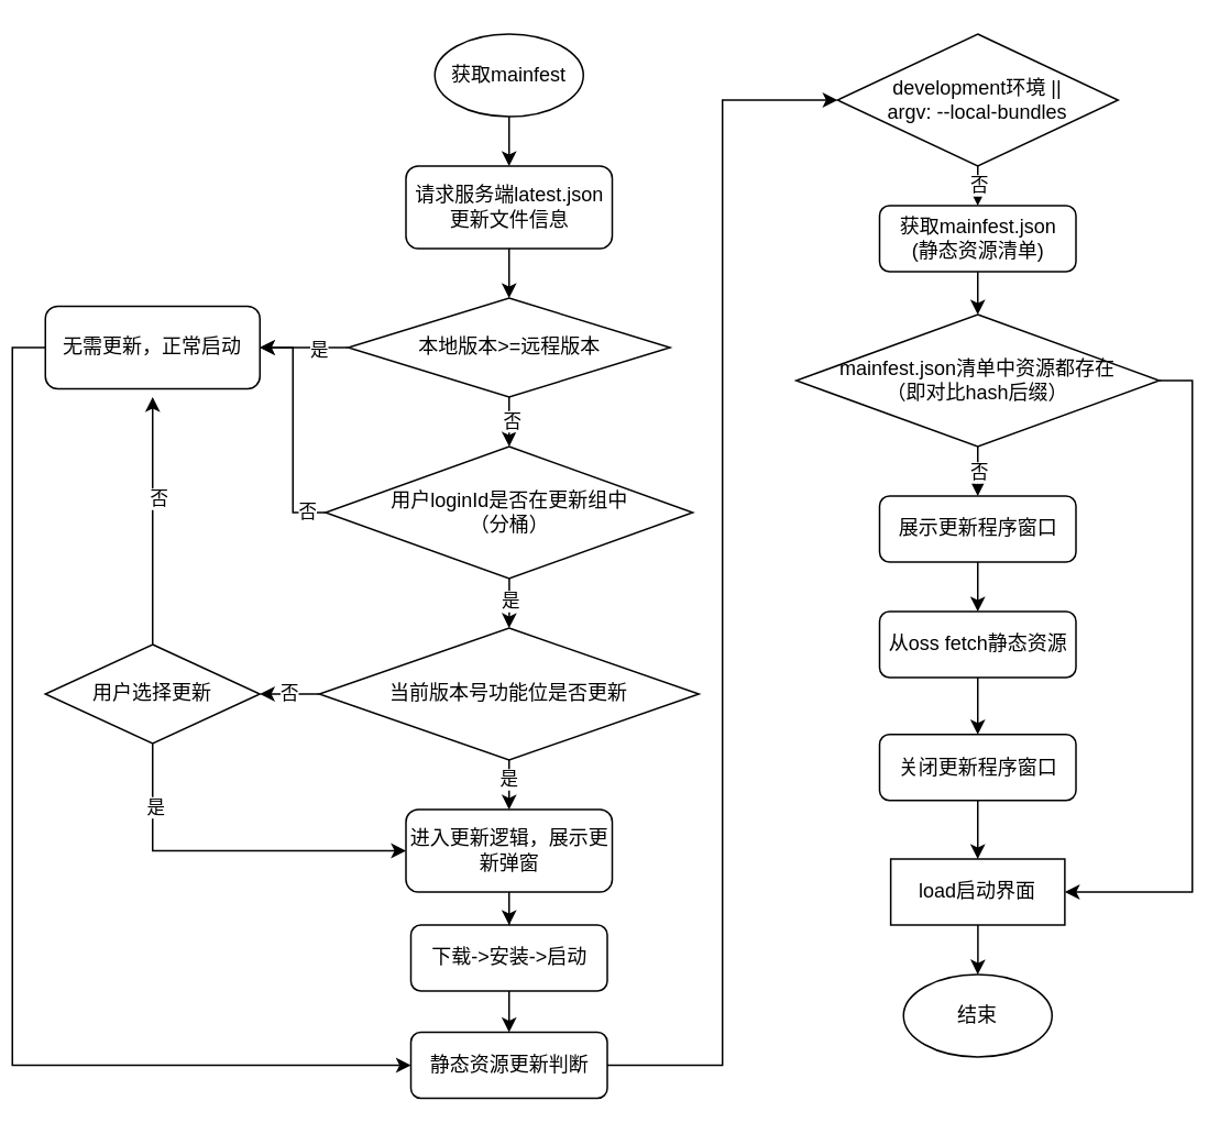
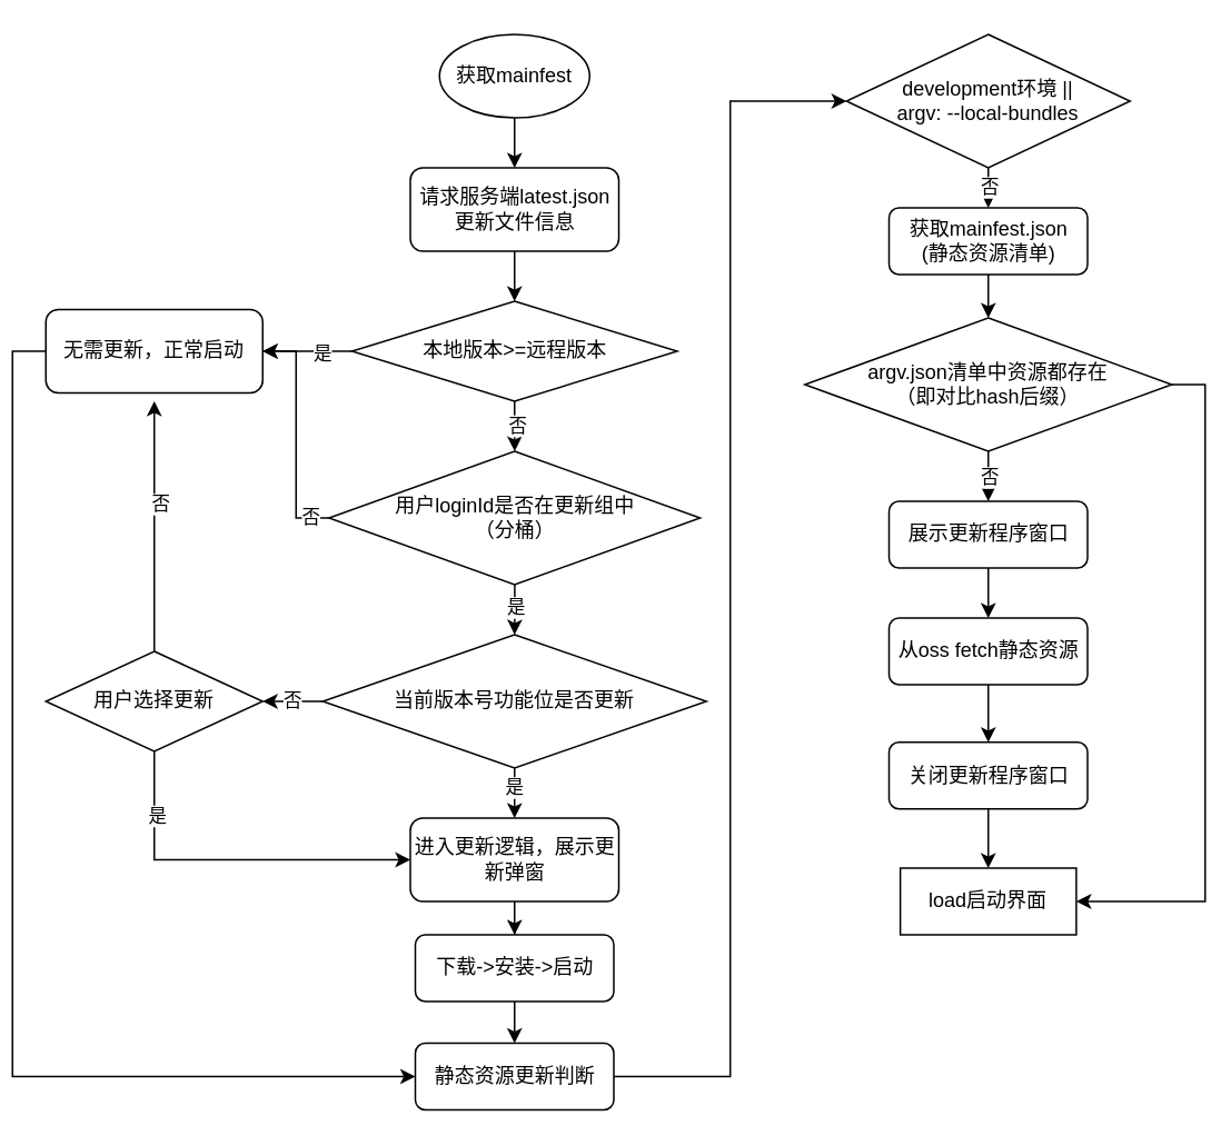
  <mxCell id="0" />
  <mxCell id="1" parent="0" />
  <mxCell id="2" style="edgeStyle=orthogonalEdgeStyle;rounded=0;orthogonalLoop=1;jettySize=auto;html=1;exitX=0.5;exitY=1;exitDx=0;exitDy=0;entryX=0.5;entryY=0;entryDx=0;entryDy=0;" edge="1" parent="1" source="3" target="5"><mxGeometry relative="1" as="geometry"><mxPoint x="301" y="90" as="targetPoint" /></mxGeometry></mxCell>
  <mxCell id="3" value="获取mainfest" style="ellipse;whiteSpace=wrap;html=1;" vertex="1" parent="1"><mxGeometry x="256" y="20" width="90" height="50" as="geometry" /></mxCell>
  <mxCell id="4" style="edgeStyle=orthogonalEdgeStyle;rounded=0;orthogonalLoop=1;jettySize=auto;html=1;exitX=0.5;exitY=1;exitDx=0;exitDy=0;entryX=0.5;entryY=0;entryDx=0;entryDy=0;" edge="1" parent="1" source="5" target="10"><mxGeometry relative="1" as="geometry" /></mxCell>
  <mxCell id="5" value="请求服务端latest.json更新文件信息" style="rounded=1;whiteSpace=wrap;html=1;" vertex="1" parent="1"><mxGeometry x="238.5" y="100" width="125" height="50" as="geometry" /></mxCell>
  <mxCell id="6" style="edgeStyle=orthogonalEdgeStyle;rounded=0;orthogonalLoop=1;jettySize=auto;html=1;exitX=0;exitY=0.5;exitDx=0;exitDy=0;entryX=1;entryY=0.5;entryDx=0;entryDy=0;" edge="1" parent="1" source="10" target="12"><mxGeometry relative="1" as="geometry" /></mxCell>
  <mxCell id="7" value="是" style="edgeLabel;html=1;align=center;verticalAlign=middle;resizable=0;points=[];" vertex="1" connectable="0" parent="6"><mxGeometry x="-0.28" y="1" relative="1" as="geometry"><mxPoint x="1" as="offset" /></mxGeometry></mxCell>
  <mxCell id="8" style="edgeStyle=orthogonalEdgeStyle;rounded=0;orthogonalLoop=1;jettySize=auto;html=1;exitX=0.5;exitY=1;exitDx=0;exitDy=0;" edge="1" parent="1" source="10" target="17"><mxGeometry relative="1" as="geometry" /></mxCell>
  <mxCell id="9" value="否" style="edgeLabel;html=1;align=center;verticalAlign=middle;resizable=0;points=[];" vertex="1" connectable="0" parent="8"><mxGeometry x="-0.27" y="3" relative="1" as="geometry"><mxPoint x="-2" y="3" as="offset" /></mxGeometry></mxCell>
  <mxCell id="10" value="本地版本&amp;gt;=远程版本" style="rhombus;whiteSpace=wrap;html=1;" vertex="1" parent="1"><mxGeometry x="203.5" y="180" width="195" height="60" as="geometry" /></mxCell>
  <mxCell id="11" style="edgeStyle=orthogonalEdgeStyle;rounded=0;orthogonalLoop=1;jettySize=auto;html=1;exitX=0;exitY=0.5;exitDx=0;exitDy=0;entryX=0;entryY=0.5;entryDx=0;entryDy=0;" edge="1" parent="1" source="12" target="32"><mxGeometry relative="1" as="geometry" /></mxCell>
  <mxCell id="12" value="无需更新，正常启动" style="rounded=1;whiteSpace=wrap;html=1;" vertex="1" parent="1"><mxGeometry x="20" y="185" width="130" height="50" as="geometry" /></mxCell>
  <mxCell id="13" style="edgeStyle=orthogonalEdgeStyle;rounded=0;orthogonalLoop=1;jettySize=auto;html=1;exitX=0;exitY=0.5;exitDx=0;exitDy=0;entryX=1;entryY=0.5;entryDx=0;entryDy=0;" edge="1" parent="1" source="17" target="12"><mxGeometry relative="1" as="geometry"><Array as="points"><mxPoint x="170" y="310" /><mxPoint x="170" y="210" /></Array></mxGeometry></mxCell>
  <mxCell id="14" value="否" style="edgeLabel;html=1;align=center;verticalAlign=middle;resizable=0;points=[];" vertex="1" connectable="0" parent="13"><mxGeometry x="-0.849" y="-1" relative="1" as="geometry"><mxPoint as="offset" /></mxGeometry></mxCell>
  <mxCell id="15" value="" style="edgeStyle=orthogonalEdgeStyle;rounded=0;orthogonalLoop=1;jettySize=auto;html=1;" edge="1" parent="1" source="17" target="21"><mxGeometry relative="1" as="geometry" /></mxCell>
  <mxCell id="16" value="是" style="edgeLabel;html=1;align=center;verticalAlign=middle;resizable=0;points=[];" vertex="1" connectable="0" parent="15"><mxGeometry x="-0.268" relative="1" as="geometry"><mxPoint y="3" as="offset" /></mxGeometry></mxCell>
  <mxCell id="17" value="用户loginId是否在更新组中&lt;br&gt;（分桶）" style="rhombus;whiteSpace=wrap;html=1;" vertex="1" parent="1"><mxGeometry x="189.75" y="270" width="222.5" height="80" as="geometry" /></mxCell>
  <mxCell id="18" value="否" style="edgeStyle=orthogonalEdgeStyle;rounded=0;orthogonalLoop=1;jettySize=auto;html=1;" edge="1" parent="1" source="21" target="26"><mxGeometry relative="1" as="geometry" /></mxCell>
  <mxCell id="19" value="" style="edgeStyle=orthogonalEdgeStyle;rounded=0;orthogonalLoop=1;jettySize=auto;html=1;" edge="1" parent="1" source="21" target="28"><mxGeometry relative="1" as="geometry" /></mxCell>
  <mxCell id="20" value="是" style="edgeLabel;html=1;align=center;verticalAlign=middle;resizable=0;points=[];" vertex="1" connectable="0" parent="19"><mxGeometry x="0.24" y="-1" relative="1" as="geometry"><mxPoint as="offset" /></mxGeometry></mxCell>
  <mxCell id="21" value="当前版本号功能位是否更新" style="rhombus;whiteSpace=wrap;html=1;" vertex="1" parent="1"><mxGeometry x="186" y="380" width="230" height="80" as="geometry" /></mxCell>
  <mxCell id="22" style="edgeStyle=orthogonalEdgeStyle;rounded=0;orthogonalLoop=1;jettySize=auto;html=1;exitX=0.5;exitY=1;exitDx=0;exitDy=0;entryX=0;entryY=0.5;entryDx=0;entryDy=0;" edge="1" parent="1" source="26" target="28"><mxGeometry relative="1" as="geometry" /></mxCell>
  <mxCell id="23" value="是" style="edgeLabel;html=1;align=center;verticalAlign=middle;resizable=0;points=[];" vertex="1" connectable="0" parent="22"><mxGeometry x="-0.652" y="1" relative="1" as="geometry"><mxPoint as="offset" /></mxGeometry></mxCell>
  <mxCell id="24" style="edgeStyle=orthogonalEdgeStyle;rounded=0;orthogonalLoop=1;jettySize=auto;html=1;exitX=0.5;exitY=0;exitDx=0;exitDy=0;" edge="1" parent="1" source="26"><mxGeometry relative="1" as="geometry"><mxPoint x="85" y="240" as="targetPoint" /></mxGeometry></mxCell>
  <mxCell id="25" value="否" style="edgeLabel;html=1;align=center;verticalAlign=middle;resizable=0;points=[];" vertex="1" connectable="0" parent="24"><mxGeometry x="0.187" y="-3" relative="1" as="geometry"><mxPoint as="offset" /></mxGeometry></mxCell>
  <mxCell id="26" value="用户选择更新" style="rhombus;whiteSpace=wrap;html=1;" vertex="1" parent="1"><mxGeometry x="20" y="390" width="130" height="60" as="geometry" /></mxCell>
  <mxCell id="27" value="" style="edgeStyle=orthogonalEdgeStyle;rounded=0;orthogonalLoop=1;jettySize=auto;html=1;" edge="1" parent="1" source="28" target="30"><mxGeometry relative="1" as="geometry" /></mxCell>
  <mxCell id="28" value="进入更新逻辑，展示更新弹窗" style="rounded=1;whiteSpace=wrap;html=1;" vertex="1" parent="1"><mxGeometry x="238.5" y="490" width="125" height="50" as="geometry" /></mxCell>
  <mxCell id="29" style="edgeStyle=orthogonalEdgeStyle;rounded=0;orthogonalLoop=1;jettySize=auto;html=1;exitX=0.5;exitY=1;exitDx=0;exitDy=0;entryX=0.5;entryY=0;entryDx=0;entryDy=0;" edge="1" parent="1" source="30" target="32"><mxGeometry relative="1" as="geometry" /></mxCell>
  <mxCell id="30" value="下载-&amp;gt;安装-&amp;gt;启动" style="rounded=1;whiteSpace=wrap;html=1;" vertex="1" parent="1"><mxGeometry x="241.5" y="560" width="119" height="40" as="geometry" /></mxCell>
  <mxCell id="31" style="edgeStyle=orthogonalEdgeStyle;rounded=0;orthogonalLoop=1;jettySize=auto;html=1;exitX=1;exitY=0.5;exitDx=0;exitDy=0;entryX=0;entryY=0.5;entryDx=0;entryDy=0;" edge="1" parent="1" source="32" target="35"><mxGeometry relative="1" as="geometry" /></mxCell>
  <mxCell id="32" value="静态资源更新判断" style="rounded=1;whiteSpace=wrap;html=1;" vertex="1" parent="1"><mxGeometry x="241.5" y="625" width="119" height="40" as="geometry" /></mxCell>
  <mxCell id="33" value="" style="edgeStyle=orthogonalEdgeStyle;rounded=0;orthogonalLoop=1;jettySize=auto;html=1;" edge="1" parent="1" source="35" target="37"><mxGeometry relative="1" as="geometry" /></mxCell>
  <mxCell id="34" value="否" style="edgeLabel;html=1;align=center;verticalAlign=middle;resizable=0;points=[];" vertex="1" connectable="0" parent="33"><mxGeometry x="0.533" y="3" relative="1" as="geometry"><mxPoint x="-3" as="offset" /></mxGeometry></mxCell>
  <mxCell id="35" value="development环境 ||&lt;br&gt;argv: --local-bundles" style="rhombus;whiteSpace=wrap;html=1;" vertex="1" parent="1"><mxGeometry x="500" y="20" width="170" height="80" as="geometry" /></mxCell>
  <mxCell id="36" value="" style="edgeStyle=orthogonalEdgeStyle;rounded=0;orthogonalLoop=1;jettySize=auto;html=1;" edge="1" parent="1" source="37" target="41"><mxGeometry relative="1" as="geometry" /></mxCell>
  <mxCell id="37" value="获取mainfest.json&lt;br&gt;(静态资源清单)" style="rounded=1;whiteSpace=wrap;html=1;" vertex="1" parent="1"><mxGeometry x="525.5" y="124" width="119" height="40" as="geometry" /></mxCell>
  <mxCell id="38" value="" style="edgeStyle=orthogonalEdgeStyle;rounded=0;orthogonalLoop=1;jettySize=auto;html=1;" edge="1" parent="1" source="41" target="43"><mxGeometry relative="1" as="geometry" /></mxCell>
  <mxCell id="39" value="否" style="edgeLabel;html=1;align=center;verticalAlign=middle;resizable=0;points=[];" vertex="1" connectable="0" parent="38"><mxGeometry x="0.407" relative="1" as="geometry"><mxPoint as="offset" /></mxGeometry></mxCell>
  <mxCell id="40" style="edgeStyle=orthogonalEdgeStyle;rounded=0;orthogonalLoop=1;jettySize=auto;html=1;exitX=1;exitY=0.5;exitDx=0;exitDy=0;entryX=1;entryY=0.5;entryDx=0;entryDy=0;" edge="1" parent="1" source="41" target="49"><mxGeometry relative="1" as="geometry" /></mxCell>
- <mxCell id="41" value="mainfest.json清单中资源都存在&lt;br&gt;（即对比hash后缀）" style="rhombus;whiteSpace=wrap;html=1;" vertex="1" parent="1"><mxGeometry x="475" y="190" width="220" height="80" as="geometry" /></mxCell>
+ <mxCell id="41" value="argv.json清单中资源都存在&lt;br&gt;（即对比hash后缀）" style="rhombus;whiteSpace=wrap;html=1;" vertex="1" parent="1"><mxGeometry x="475" y="190" width="220" height="80" as="geometry" /></mxCell>
  <mxCell id="42" value="" style="edgeStyle=orthogonalEdgeStyle;rounded=0;orthogonalLoop=1;jettySize=auto;html=1;" edge="1" parent="1" source="43" target="45"><mxGeometry relative="1" as="geometry" /></mxCell>
  <mxCell id="43" value="展示更新程序窗口" style="rounded=1;whiteSpace=wrap;html=1;" vertex="1" parent="1"><mxGeometry x="525.5" y="300" width="119" height="40" as="geometry" /></mxCell>
  <mxCell id="44" value="" style="edgeStyle=orthogonalEdgeStyle;rounded=0;orthogonalLoop=1;jettySize=auto;html=1;" edge="1" parent="1" source="45" target="47"><mxGeometry relative="1" as="geometry" /></mxCell>
  <mxCell id="45" value="从oss fetch静态资源" style="rounded=1;whiteSpace=wrap;html=1;" vertex="1" parent="1"><mxGeometry x="525.5" y="370" width="119" height="40" as="geometry" /></mxCell>
  <mxCell id="46" style="edgeStyle=orthogonalEdgeStyle;rounded=0;orthogonalLoop=1;jettySize=auto;html=1;exitX=0.5;exitY=1;exitDx=0;exitDy=0;entryX=0.5;entryY=0;entryDx=0;entryDy=0;" edge="1" parent="1" source="47" target="49"><mxGeometry relative="1" as="geometry" /></mxCell>
  <mxCell id="47" value="关闭更新程序窗口" style="rounded=1;whiteSpace=wrap;html=1;" vertex="1" parent="1"><mxGeometry x="525.5" y="444.5" width="119" height="40" as="geometry" /></mxCell>
- <mxCell id="48" value="" style="edgeStyle=orthogonalEdgeStyle;rounded=0;orthogonalLoop=1;jettySize=auto;html=1;" edge="1" parent="1" source="49" target="50"><mxGeometry relative="1" as="geometry" /></mxCell>
  <mxCell id="49" value="load启动界面" style="rounded=0;whiteSpace=wrap;html=1;" vertex="1" parent="1"><mxGeometry x="532.25" y="520" width="105.5" height="40" as="geometry" /></mxCell>
- <mxCell id="50" value="结束" style="ellipse;whiteSpace=wrap;html=1;" vertex="1" parent="1"><mxGeometry x="540" y="590" width="90" height="50" as="geometry" /></mxCell>
